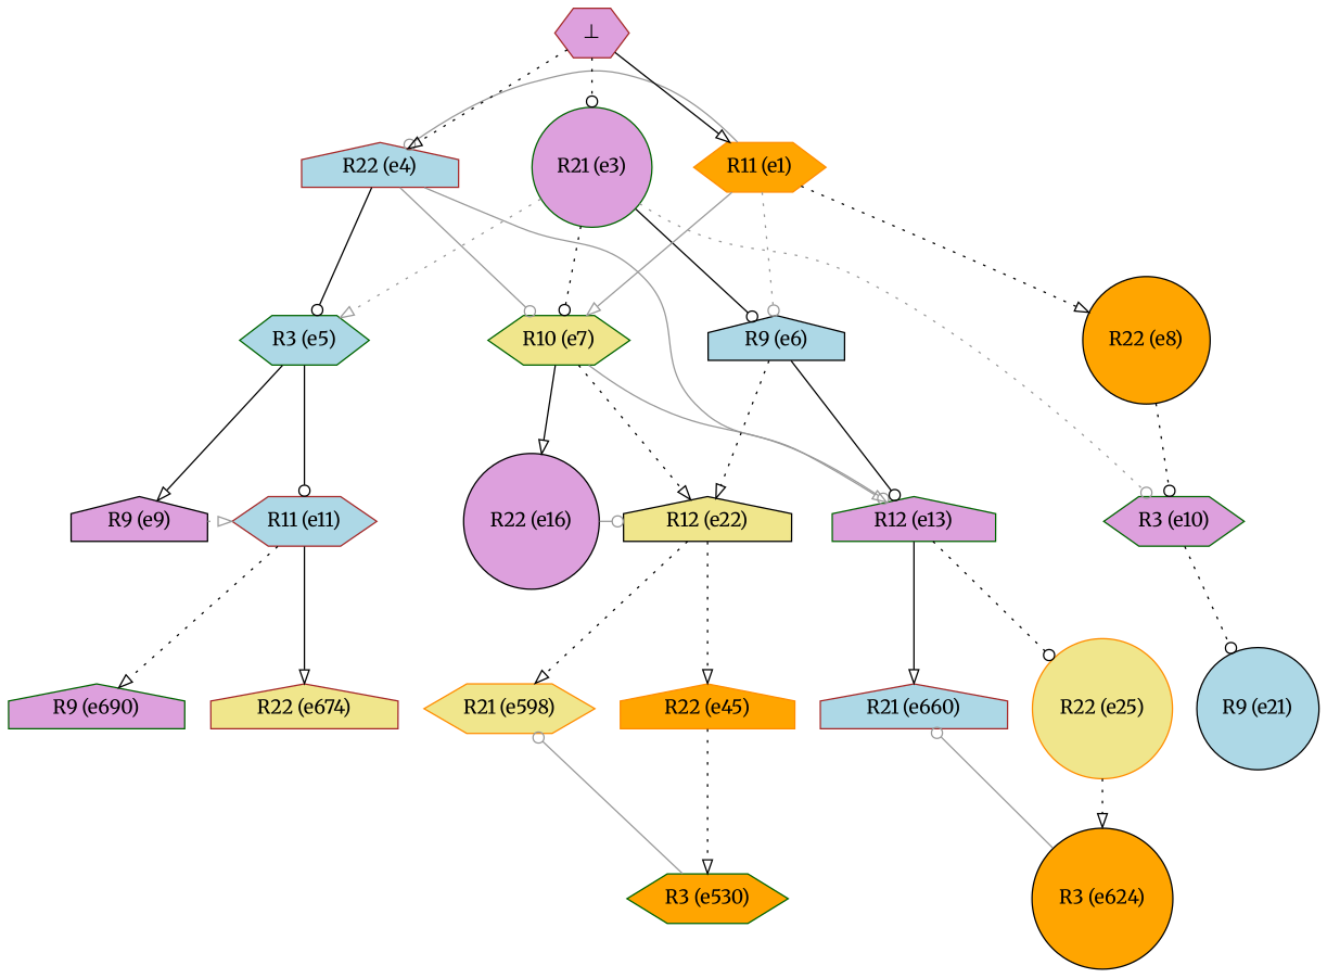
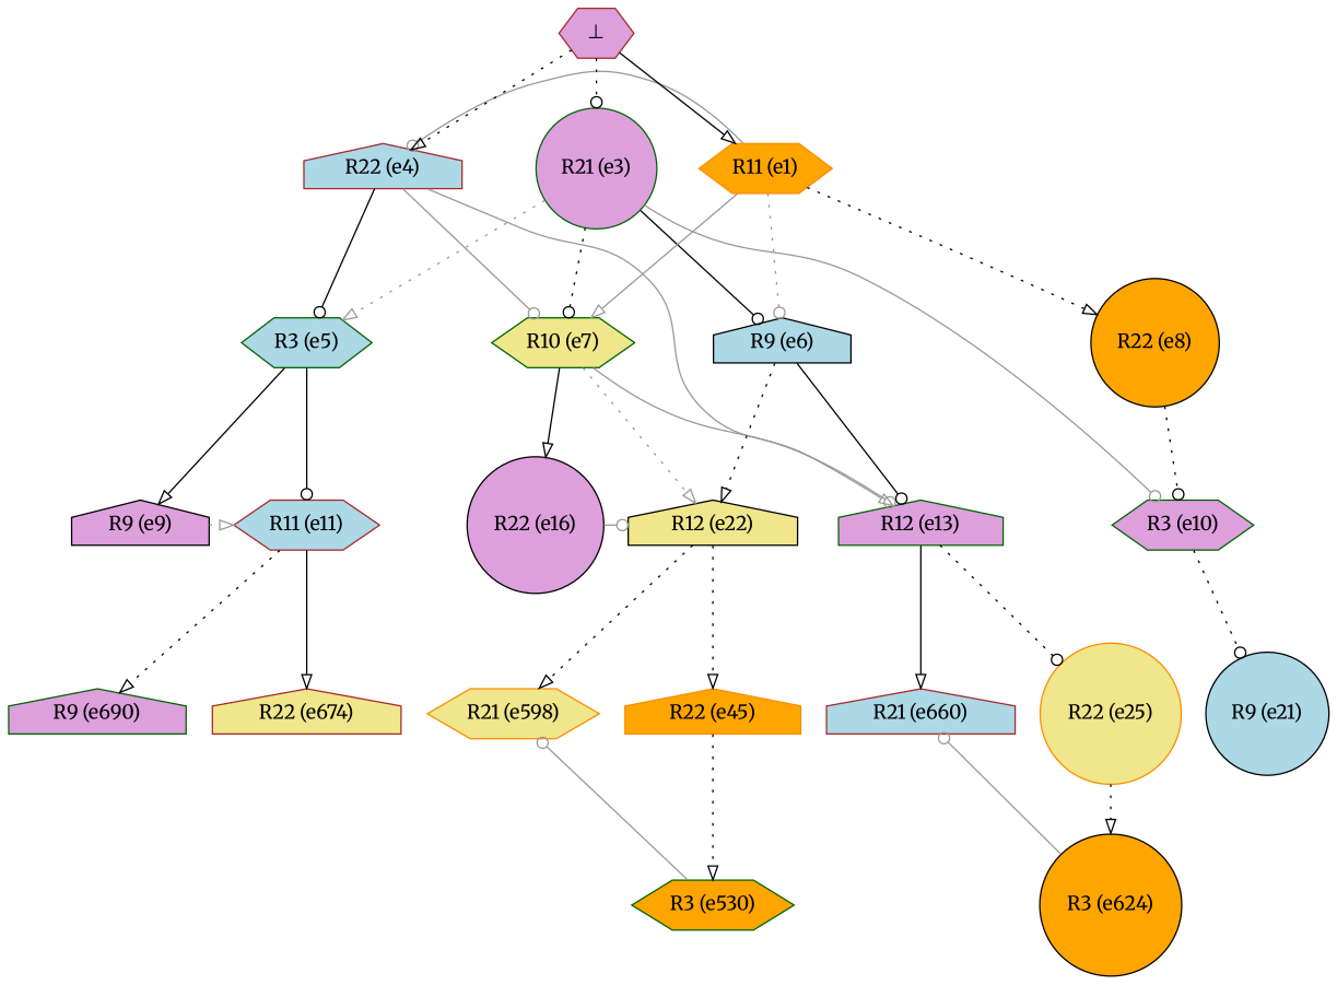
  digraph {
    fontname=Merriweather
    node [color=darkgreen fillcolor=plum fontname=Merriweather shape=house style=filled]
    edge [arrowhead=onormal fontname=Merriweather style=solid]
    n1 [color=brown fillcolor=lightblue label="R22 (e4)"]
    n2 [fillcolor=lightblue label="R3 (e5)" shape=hexagon]
    n3 [fillcolor=khaki label="R10 (e7)" shape=hexagon]
    n4 [label="R12 (e13)"]
    n5 [color=black label="R9 (e9)"]
    n6 [color=brown fillcolor=lightblue label="R11 (e11)" shape=hexagon]
    n7 [color=black fillcolor=khaki label="R12 (e22)"]
    n8 [color=black label="R22 (e16)" shape=circle]
    n9 [color=darkorange fillcolor=khaki label="R22 (e25)" shape=circle]
    n10 [color=brown fillcolor=lightblue label="R21 (e660)"]
    n11 [color=brown fillcolor=khaki label="R22 (e674)"]
    n12 [label="R9 (e690)"]
    n13 [label="R21 (e3)" shape=circle]
    n14 [color=black fillcolor=lightblue label="R9 (e6)"]
    n15 [label="R3 (e10)" shape=hexagon]
    n16 [color=black fillcolor=lightblue label="R9 (e21)" shape=circle]
    n17 [color=darkorange fillcolor=orange label="R22 (e45)"]
    n18 [color=darkorange fillcolor=khaki label="R21 (e598)" shape=hexagon]
    n19 [color=darkorange fillcolor=orange label="R11 (e1)" shape=hexagon]
    n20 [color=black fillcolor=orange label="R22 (e8)" shape=circle]
    n21 [color=black fillcolor=orange label="R3 (e624)" shape=circle]
    n22 [fillcolor=orange label="R3 (e530)" shape=hexagon]
    n23 [color=brown label="⊥" shape=hexagon]
    n1 -> n2 [arrowhead=odot]
    n1 -> n3 [arrowhead=odot color=gray60 constraint=false]
    n1 -> n4 [color=gray60 constraint=false]
    n2 -> n5
    n2 -> n6 [arrowhead=odot]
    n3 -> n4 [arrowhead=odot color=gray60 constraint=false]
-   n3 -> n7 [style=dotted]
+   n3 -> n7 [style=dotted color=gray60]
    n3 -> n8
    n4 -> n9 [arrowhead=odot style=dotted]
    n4 -> n10
    n5 -> n6 [color=gray60 constraint=false style=dotted]
    n6 -> n11
    n6 -> n12 [style=dotted]
    n7 -> n17 [style=dotted]
    n7 -> n18 [style=dotted]
    n8 -> n7 [arrowhead=odot color=gray60 constraint=false]
    n9 -> n21 [style=dotted]
    n13 -> n2 [color=gray60 constraint=false style=dotted]
    n13 -> n3 [arrowhead=odot style=dotted]
    n13 -> n14 [arrowhead=odot]
-   n13 -> n15 [arrowhead=odot color=gray60 constraint=false style=dotted]
+   n13 -> n15 [arrowhead=odot color=gray60 constraint=false]
    n14 -> n4 [arrowhead=odot]
    n14 -> n7 [style=dotted]
    n15 -> n16 [arrowhead=odot style=dotted]
    n17 -> n22 [style=dotted]
    n19 -> n1 [arrowhead=odot color=gray60 constraint=false]
    n19 -> n3 [color=gray60 constraint=false]
    n19 -> n14 [arrowhead=odot color=gray60 constraint=false style=dotted]
    n19 -> n20 [style=dotted]
    n20 -> n15 [arrowhead=odot style=dotted]
    n21 -> n10 [arrowhead=odot color=gray60 constraint=false]
    n22 -> n18 [arrowhead=odot color=gray60 constraint=false]
    n23 -> n1 [style=dotted]
    n23 -> n13 [arrowhead=odot style=dotted]
    n23 -> n19
  }
